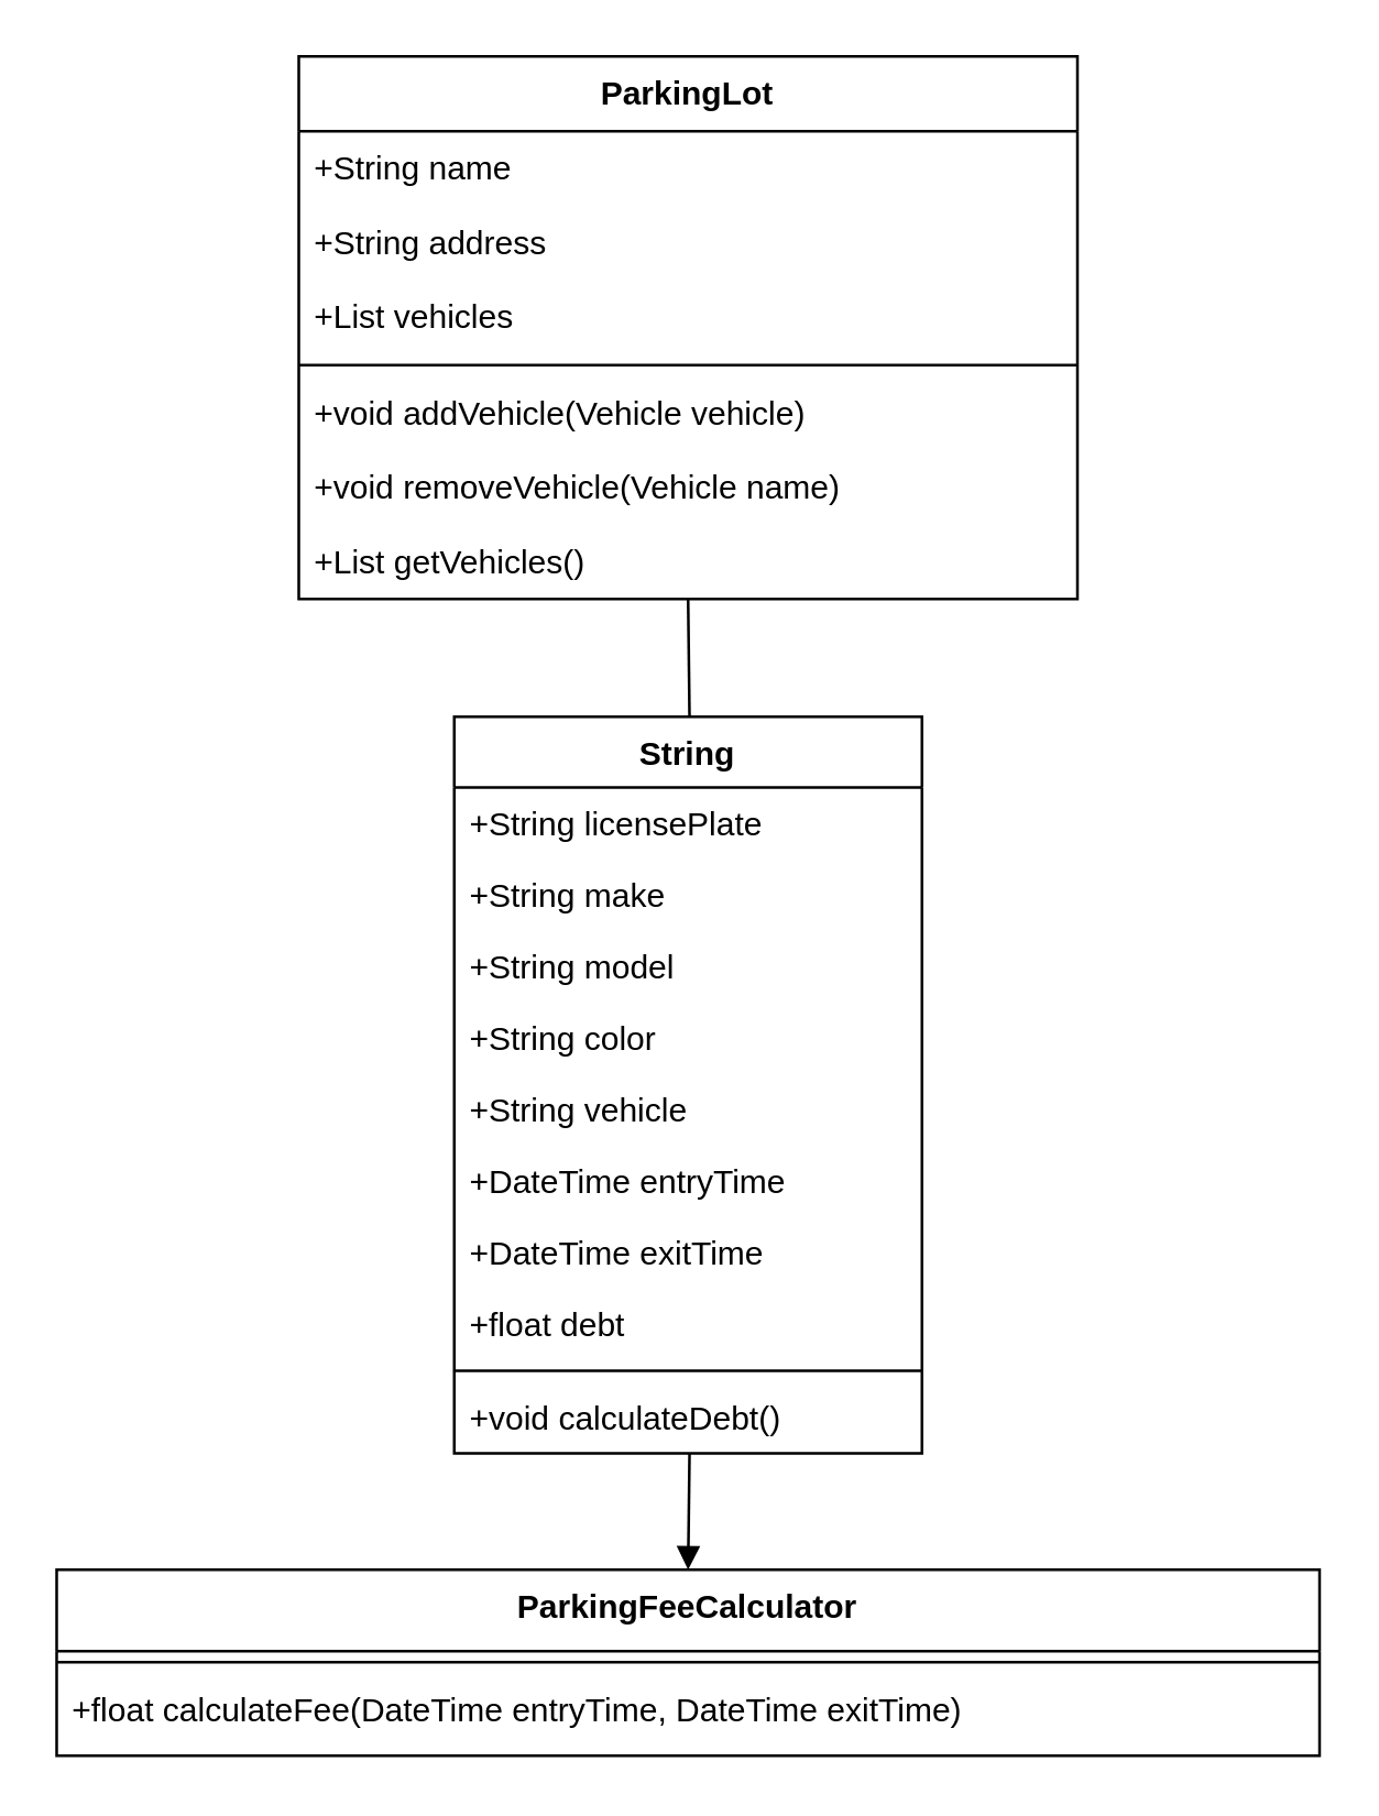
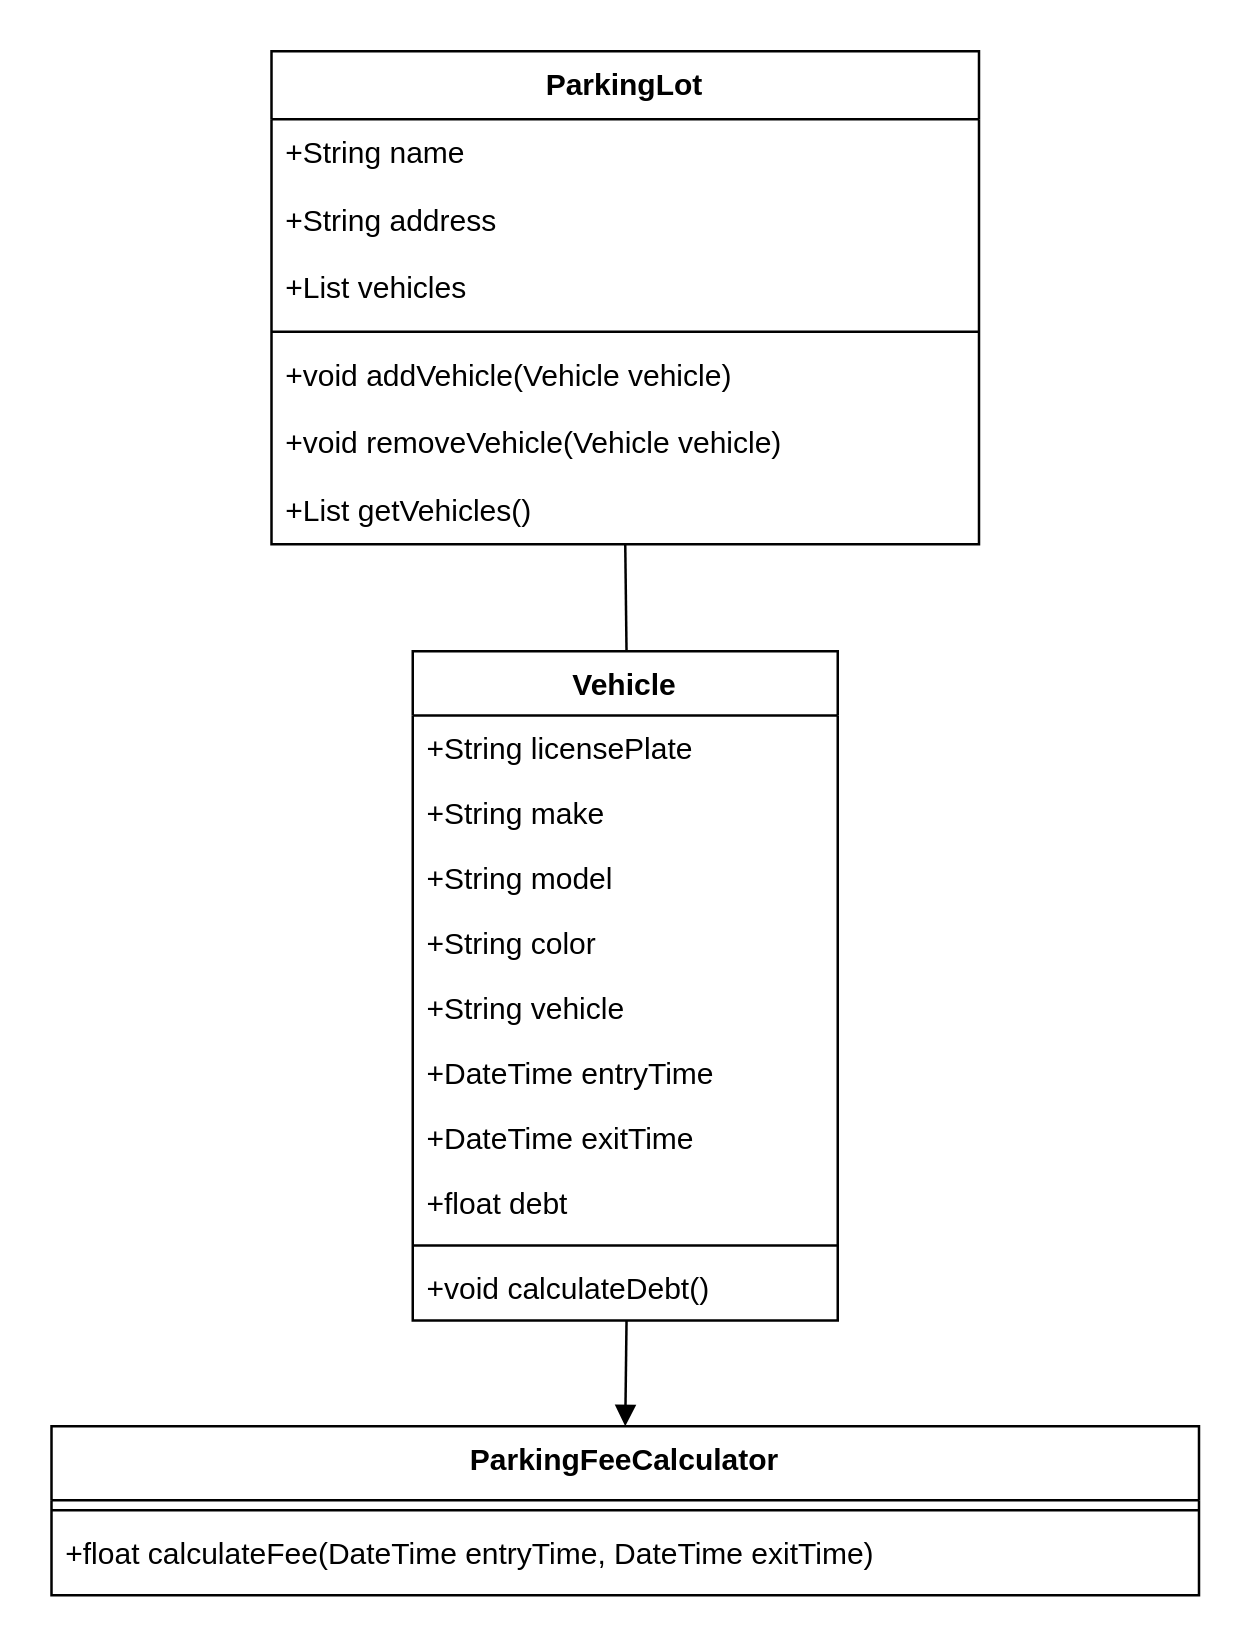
  <mxCell id="0" />
  <mxCell id="1" parent="0" />
  <mxCell id="2" value="ParkingLot" style="swimlane;fontStyle=1;align=center;verticalAlign=top;childLayout=stackLayout;horizontal=1;startSize=27.222;horizontalStack=0;resizeParent=1;resizeParentMax=0;resizeLast=0;collapsible=0;marginBottom=0;" parent="1" vertex="1"><mxGeometry x="108" y="20" width="283" height="197.222" as="geometry" /></mxCell>
  <mxCell id="3" value="+String name" style="text;strokeColor=none;fillColor=none;align=left;verticalAlign=top;spacingLeft=4;spacingRight=4;overflow=hidden;rotatable=0;points=[[0,0.5],[1,0.5]];portConstraint=eastwest;" parent="2" vertex="1"><mxGeometry y="27.222" width="283" height="27" as="geometry" /></mxCell>
  <mxCell id="4" value="+String address" style="text;strokeColor=none;fillColor=none;align=left;verticalAlign=top;spacingLeft=4;spacingRight=4;overflow=hidden;rotatable=0;points=[[0,0.5],[1,0.5]];portConstraint=eastwest;" parent="2" vertex="1"><mxGeometry y="54.222" width="283" height="27" as="geometry" /></mxCell>
  <mxCell id="5" value="+List vehicles" style="text;strokeColor=none;fillColor=none;align=left;verticalAlign=top;spacingLeft=4;spacingRight=4;overflow=hidden;rotatable=0;points=[[0,0.5],[1,0.5]];portConstraint=eastwest;" parent="2" vertex="1"><mxGeometry y="81.222" width="283" height="27" as="geometry" /></mxCell>
  <mxCell id="6" style="line;strokeWidth=1;fillColor=none;align=left;verticalAlign=middle;spacingTop=-1;spacingLeft=3;spacingRight=3;rotatable=0;labelPosition=right;points=[];portConstraint=eastwest;strokeColor=inherit;" parent="2" vertex="1"><mxGeometry y="108.222" width="283" height="8" as="geometry" /></mxCell>
  <mxCell id="7" value="+void addVehicle(Vehicle vehicle)" style="text;strokeColor=none;fillColor=none;align=left;verticalAlign=top;spacingLeft=4;spacingRight=4;overflow=hidden;rotatable=0;points=[[0,0.5],[1,0.5]];portConstraint=eastwest;" parent="2" vertex="1"><mxGeometry y="116.222" width="283" height="27" as="geometry" /></mxCell>
- <mxCell id="8" value="+void removeVehicle(Vehicle name)" style="text;strokeColor=none;fillColor=none;align=left;verticalAlign=top;spacingLeft=4;spacingRight=4;overflow=hidden;rotatable=0;points=[[0,0.5],[1,0.5]];portConstraint=eastwest;" parent="2" vertex="1"><mxGeometry y="143.222" width="283" height="27" as="geometry" /></mxCell>
+ <mxCell id="8" value="+void removeVehicle(Vehicle vehicle)" style="text;strokeColor=none;fillColor=none;align=left;verticalAlign=top;spacingLeft=4;spacingRight=4;overflow=hidden;rotatable=0;points=[[0,0.5],[1,0.5]];portConstraint=eastwest;" parent="2" vertex="1"><mxGeometry y="143.222" width="283" height="27" as="geometry" /></mxCell>
  <mxCell id="9" value="+List getVehicles()" style="text;strokeColor=none;fillColor=none;align=left;verticalAlign=top;spacingLeft=4;spacingRight=4;overflow=hidden;rotatable=0;points=[[0,0.5],[1,0.5]];portConstraint=eastwest;" parent="2" vertex="1"><mxGeometry y="170.222" width="283" height="27" as="geometry" /></mxCell>
- <mxCell id="10" value="String" style="swimlane;fontStyle=1;align=center;verticalAlign=top;childLayout=stackLayout;horizontal=1;startSize=25.7;horizontalStack=0;resizeParent=1;resizeParentMax=0;resizeLast=0;collapsible=0;marginBottom=0;" parent="1" vertex="1"><mxGeometry x="164.5" y="260" width="170" height="267.7" as="geometry" /></mxCell>
+ <mxCell id="10" value="Vehicle" style="swimlane;fontStyle=1;align=center;verticalAlign=top;childLayout=stackLayout;horizontal=1;startSize=25.7;horizontalStack=0;resizeParent=1;resizeParentMax=0;resizeLast=0;collapsible=0;marginBottom=0;" parent="1" vertex="1"><mxGeometry x="164.5" y="260" width="170" height="267.7" as="geometry" /></mxCell>
  <mxCell id="11" value="+String licensePlate" style="text;strokeColor=none;fillColor=none;align=left;verticalAlign=top;spacingLeft=4;spacingRight=4;overflow=hidden;rotatable=0;points=[[0,0.5],[1,0.5]];portConstraint=eastwest;" parent="10" vertex="1"><mxGeometry y="25.7" width="170" height="26" as="geometry" /></mxCell>
  <mxCell id="12" value="+String make" style="text;strokeColor=none;fillColor=none;align=left;verticalAlign=top;spacingLeft=4;spacingRight=4;overflow=hidden;rotatable=0;points=[[0,0.5],[1,0.5]];portConstraint=eastwest;" parent="10" vertex="1"><mxGeometry y="51.7" width="170" height="26" as="geometry" /></mxCell>
  <mxCell id="13" value="+String model" style="text;strokeColor=none;fillColor=none;align=left;verticalAlign=top;spacingLeft=4;spacingRight=4;overflow=hidden;rotatable=0;points=[[0,0.5],[1,0.5]];portConstraint=eastwest;" parent="10" vertex="1"><mxGeometry y="77.7" width="170" height="26" as="geometry" /></mxCell>
  <mxCell id="14" value="+String color" style="text;strokeColor=none;fillColor=none;align=left;verticalAlign=top;spacingLeft=4;spacingRight=4;overflow=hidden;rotatable=0;points=[[0,0.5],[1,0.5]];portConstraint=eastwest;" parent="10" vertex="1"><mxGeometry y="103.7" width="170" height="26" as="geometry" /></mxCell>
  <mxCell id="15" value="+String vehicle" style="text;strokeColor=none;fillColor=none;align=left;verticalAlign=top;spacingLeft=4;spacingRight=4;overflow=hidden;rotatable=0;points=[[0,0.5],[1,0.5]];portConstraint=eastwest;" parent="10" vertex="1"><mxGeometry y="129.7" width="170" height="26" as="geometry" /></mxCell>
  <mxCell id="16" value="+DateTime entryTime" style="text;strokeColor=none;fillColor=none;align=left;verticalAlign=top;spacingLeft=4;spacingRight=4;overflow=hidden;rotatable=0;points=[[0,0.5],[1,0.5]];portConstraint=eastwest;" parent="10" vertex="1"><mxGeometry y="155.7" width="170" height="26" as="geometry" /></mxCell>
  <mxCell id="17" value="+DateTime exitTime" style="text;strokeColor=none;fillColor=none;align=left;verticalAlign=top;spacingLeft=4;spacingRight=4;overflow=hidden;rotatable=0;points=[[0,0.5],[1,0.5]];portConstraint=eastwest;" parent="10" vertex="1"><mxGeometry y="181.7" width="170" height="26" as="geometry" /></mxCell>
  <mxCell id="18" value="+float debt" style="text;strokeColor=none;fillColor=none;align=left;verticalAlign=top;spacingLeft=4;spacingRight=4;overflow=hidden;rotatable=0;points=[[0,0.5],[1,0.5]];portConstraint=eastwest;" parent="10" vertex="1"><mxGeometry y="207.7" width="170" height="26" as="geometry" /></mxCell>
  <mxCell id="19" style="line;strokeWidth=1;fillColor=none;align=left;verticalAlign=middle;spacingTop=-1;spacingLeft=3;spacingRight=3;rotatable=0;labelPosition=right;points=[];portConstraint=eastwest;strokeColor=inherit;" parent="10" vertex="1"><mxGeometry y="233.7" width="170" height="8" as="geometry" /></mxCell>
  <mxCell id="20" value="+void calculateDebt()" style="text;strokeColor=none;fillColor=none;align=left;verticalAlign=top;spacingLeft=4;spacingRight=4;overflow=hidden;rotatable=0;points=[[0,0.5],[1,0.5]];portConstraint=eastwest;" parent="10" vertex="1"><mxGeometry y="241.7" width="170" height="26" as="geometry" /></mxCell>
  <mxCell id="21" value="ParkingFeeCalculator" style="swimlane;fontStyle=1;align=center;verticalAlign=top;childLayout=stackLayout;horizontal=1;startSize=29.556;horizontalStack=0;resizeParent=1;resizeParentMax=0;resizeLast=0;collapsible=0;marginBottom=0;" parent="1" vertex="1"><mxGeometry x="20" y="570" width="459" height="67.556" as="geometry" /></mxCell>
  <mxCell id="22" style="line;strokeWidth=1;fillColor=none;align=left;verticalAlign=middle;spacingTop=-1;spacingLeft=3;spacingRight=3;rotatable=0;labelPosition=right;points=[];portConstraint=eastwest;strokeColor=inherit;" parent="21" vertex="1"><mxGeometry y="29.556" width="459" height="8" as="geometry" /></mxCell>
  <mxCell id="23" value="+float calculateFee(DateTime entryTime, DateTime exitTime)" style="text;strokeColor=none;fillColor=none;align=left;verticalAlign=top;spacingLeft=4;spacingRight=4;overflow=hidden;rotatable=0;points=[[0,0.5],[1,0.5]];portConstraint=eastwest;" parent="21" vertex="1"><mxGeometry y="37.556" width="459" height="30" as="geometry" /></mxCell>
  <mxCell id="24" value="" style="curved=1;startArrow=none;endArrow=none;exitX=0.5;exitY=0.998;entryX=0.503;entryY=-0.002;rounded=0;" parent="1" source="2" target="10" edge="1"><mxGeometry relative="1" as="geometry"><Array as="points" /></mxGeometry></mxCell>
  <mxCell id="25" value="" style="curved=1;startArrow=none;endArrow=block;exitX=0.503;exitY=0.998;entryX=0.5;entryY=-0.005;rounded=0;" parent="1" source="10" target="21" edge="1"><mxGeometry relative="1" as="geometry"><Array as="points" /></mxGeometry></mxCell>
